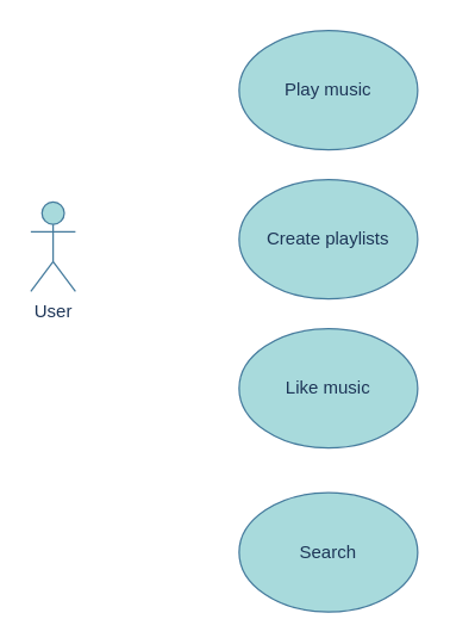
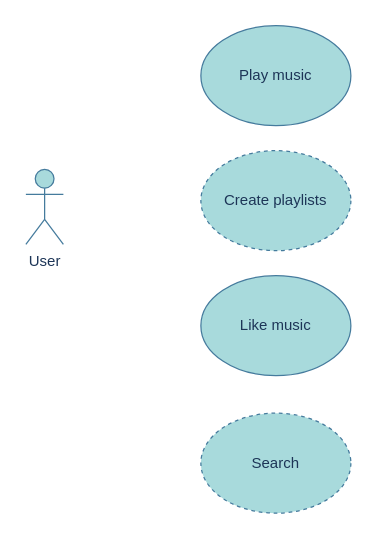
  <mxCell id="0" />
  <mxCell id="1" parent="0" />
  <mxCell id="2" value="User" style="shape=umlActor;verticalLabelPosition=bottom;verticalAlign=top;html=1;rounded=1;strokeColor=#457B9D;fontColor=#1D3557;fillColor=#A8DADC;" vertex="1" parent="1"><mxGeometry x="20" y="135" width="30" height="60" as="geometry" /></mxCell>
  <mxCell id="3" value="Play music" style="ellipse;whiteSpace=wrap;html=1;rounded=1;strokeColor=#457B9D;fontColor=#1D3557;fillColor=#A8DADC;" vertex="1" parent="1"><mxGeometry x="160" y="20" width="120" height="80" as="geometry" /></mxCell>
- <mxCell id="4" value="Create playlists" style="ellipse;whiteSpace=wrap;html=1;rounded=1;strokeColor=#457B9D;fontColor=#1D3557;fillColor=#A8DADC;" vertex="1" parent="1"><mxGeometry x="160" y="120" width="120" height="80" as="geometry" /></mxCell>
+ <mxCell id="4" value="Create playlists" style="ellipse;whiteSpace=wrap;html=1;rounded=1;strokeColor=#457B9D;fontColor=#1D3557;fillColor=#A8DADC;dashed=1;" vertex="1" parent="1"><mxGeometry x="160" y="120" width="120" height="80" as="geometry" /></mxCell>
  <mxCell id="5" value="Like music" style="ellipse;whiteSpace=wrap;html=1;rounded=1;strokeColor=#457B9D;fontColor=#1D3557;fillColor=#A8DADC;" vertex="1" parent="1"><mxGeometry x="160" y="220" width="120" height="80" as="geometry" /></mxCell>
- <mxCell id="6" value="Search" style="ellipse;whiteSpace=wrap;html=1;rounded=1;strokeColor=#457B9D;fontColor=#1D3557;fillColor=#A8DADC;" vertex="1" parent="1"><mxGeometry x="160" y="330" width="120" height="80" as="geometry" /></mxCell>
+ <mxCell id="6" value="Search" style="ellipse;whiteSpace=wrap;html=1;rounded=1;strokeColor=#457B9D;fontColor=#1D3557;fillColor=#A8DADC;dashed=1;" vertex="1" parent="1"><mxGeometry x="160" y="330" width="120" height="80" as="geometry" /></mxCell>
